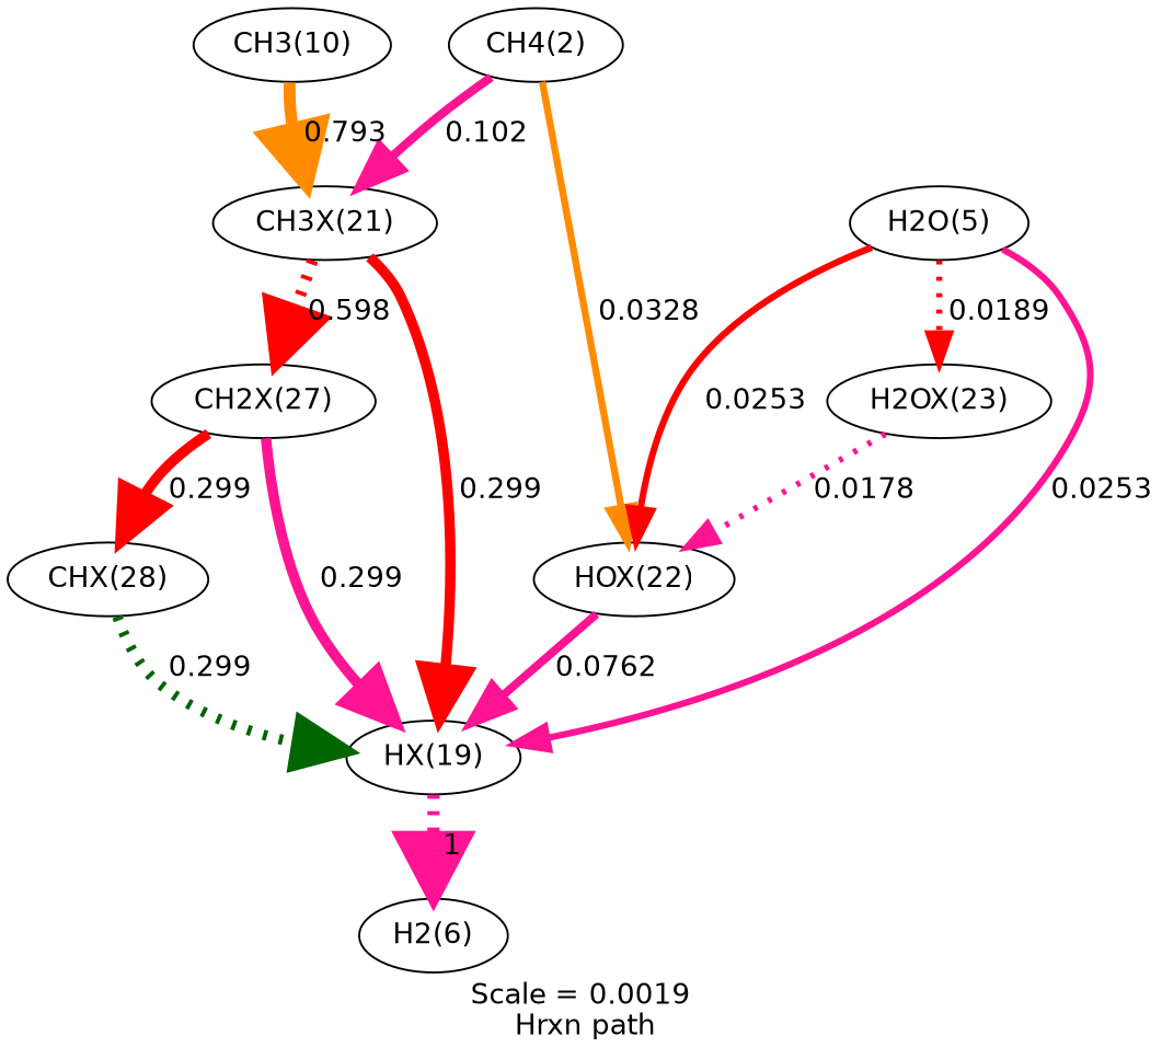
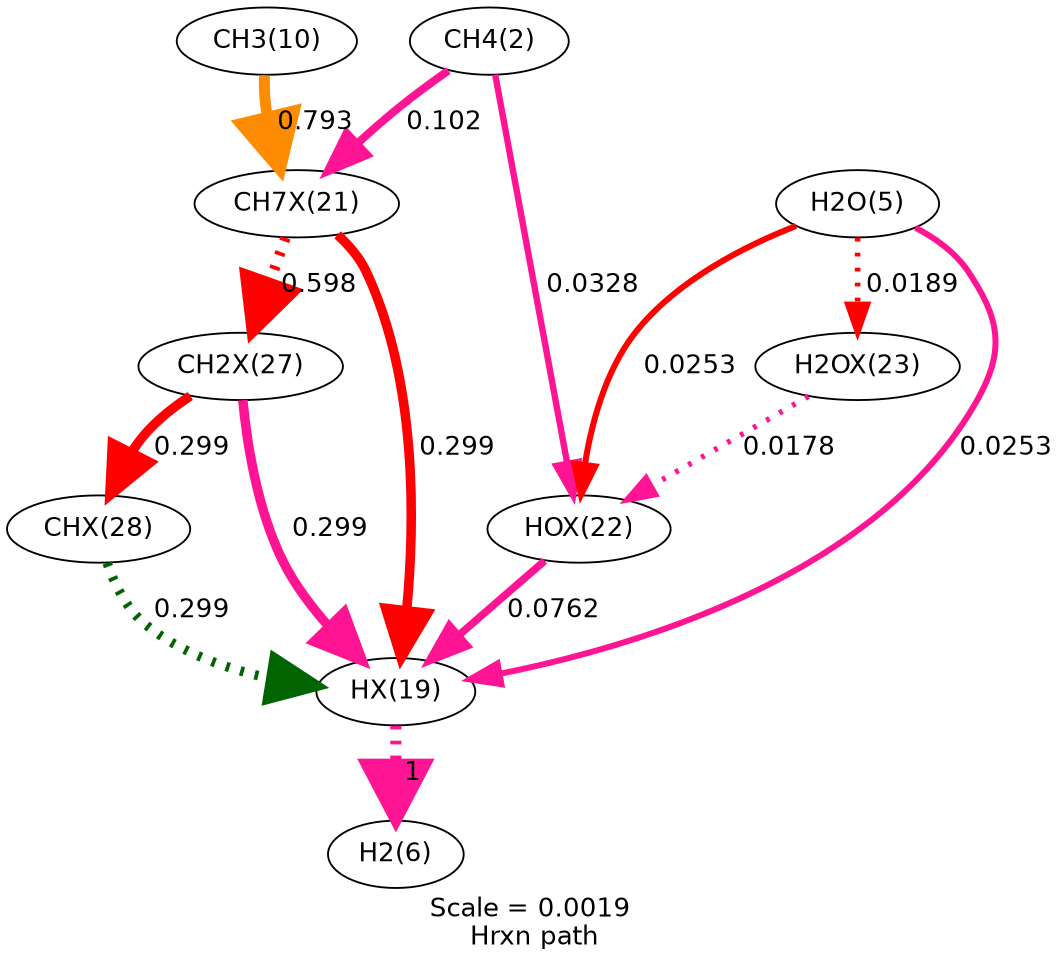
  digraph {
    fontname=Helvetica
    label="Scale = 0.0019\l Hrxn path"
    node [fontname=Helvetica]
    edge [arrowsize=2.54 color=deeppink fontname=Helvetica penwidth=5.09 style=solid]
    n1 [label="CH4(2)"]
    n2 [label="HOX(22)"]
-   n3 [label="CH3X(21)"]
+   n3 [label="CH7X(21)"]
    n4 [label="HX(19)"]
    n5 [label="CH2X(27)"]
    n6 [label="H2(6)"]
    n7 [label="CHX(28)"]
    n8 [label="H2O(5)"]
    n9 [label="H2OX(23)"]
    n10 [label="CH3(10)"]
-   n1 -> n2 [arrowsize=1.71 color=darkorange label=" 0.0328" penwidth=3.42 style=bold]
+   n1 -> n2 [arrowsize=1.71 label=" 0.0328" penwidth=3.42 style=bold]
    n1 -> n3 [arrowsize=2.14 label=" 0.102" penwidth=4.27 style=bold]
    n2 -> n4 [arrowsize=2.03 label=" 0.0762" penwidth=4.06]
    n3 -> n4 [color=red label=" 0.299"]
    n3 -> n5 [arrowsize=2.81 color=red label=" 0.598" penwidth=5.61 style=dotted]
    n4 -> n6 [arrowsize=3 label=" 1" penwidth=6 style=dotted]
    n5 -> n4 [label=" 0.299"]
    n5 -> n7 [color=red label=" 0.299"]
    n7 -> n4 [color=darkgreen label=" 0.299" style=dotted]
    n8 -> n2 [arrowsize=1.61 color=red label=" 0.0253" penwidth=3.23]
    n8 -> n4 [arrowsize=1.61 label=" 0.0253" penwidth=3.23 style=bold]
    n8 -> n9 [arrowsize=1.5 color=red label=" 0.0189" penwidth=3 style=dotted]
    n9 -> n2 [arrowsize=1.48 label=" 0.0178" penwidth=2.96 style=dotted]
    n10 -> n3 [arrowsize=2.91 color=darkorange label=" 0.793" penwidth=5.83 style=bold]
  }
